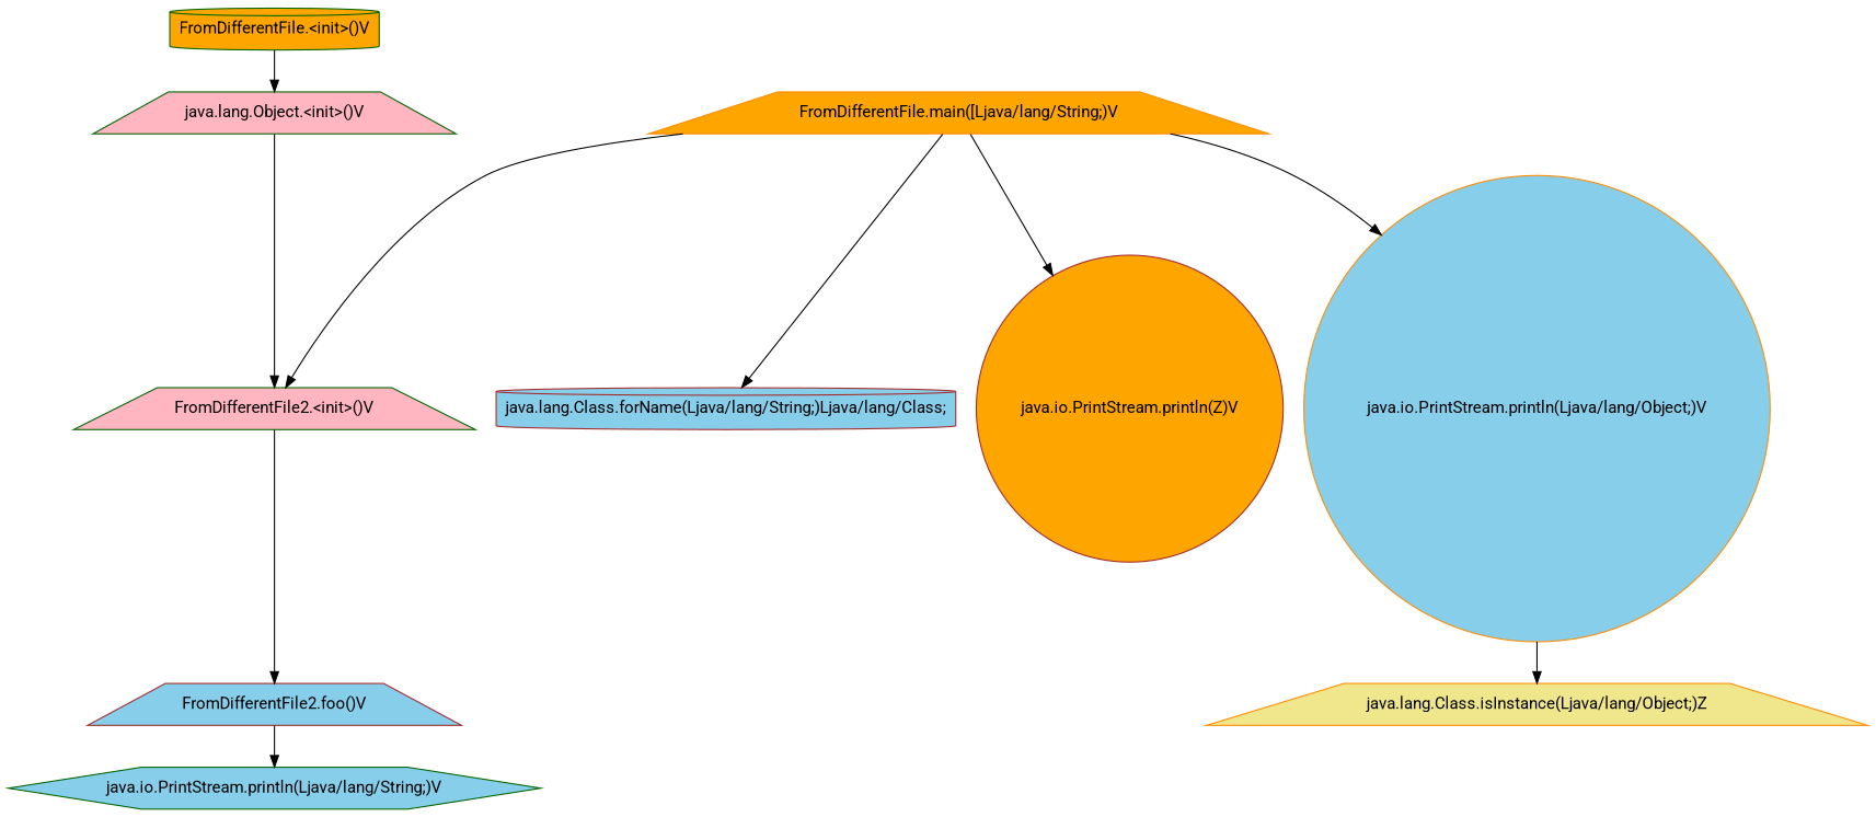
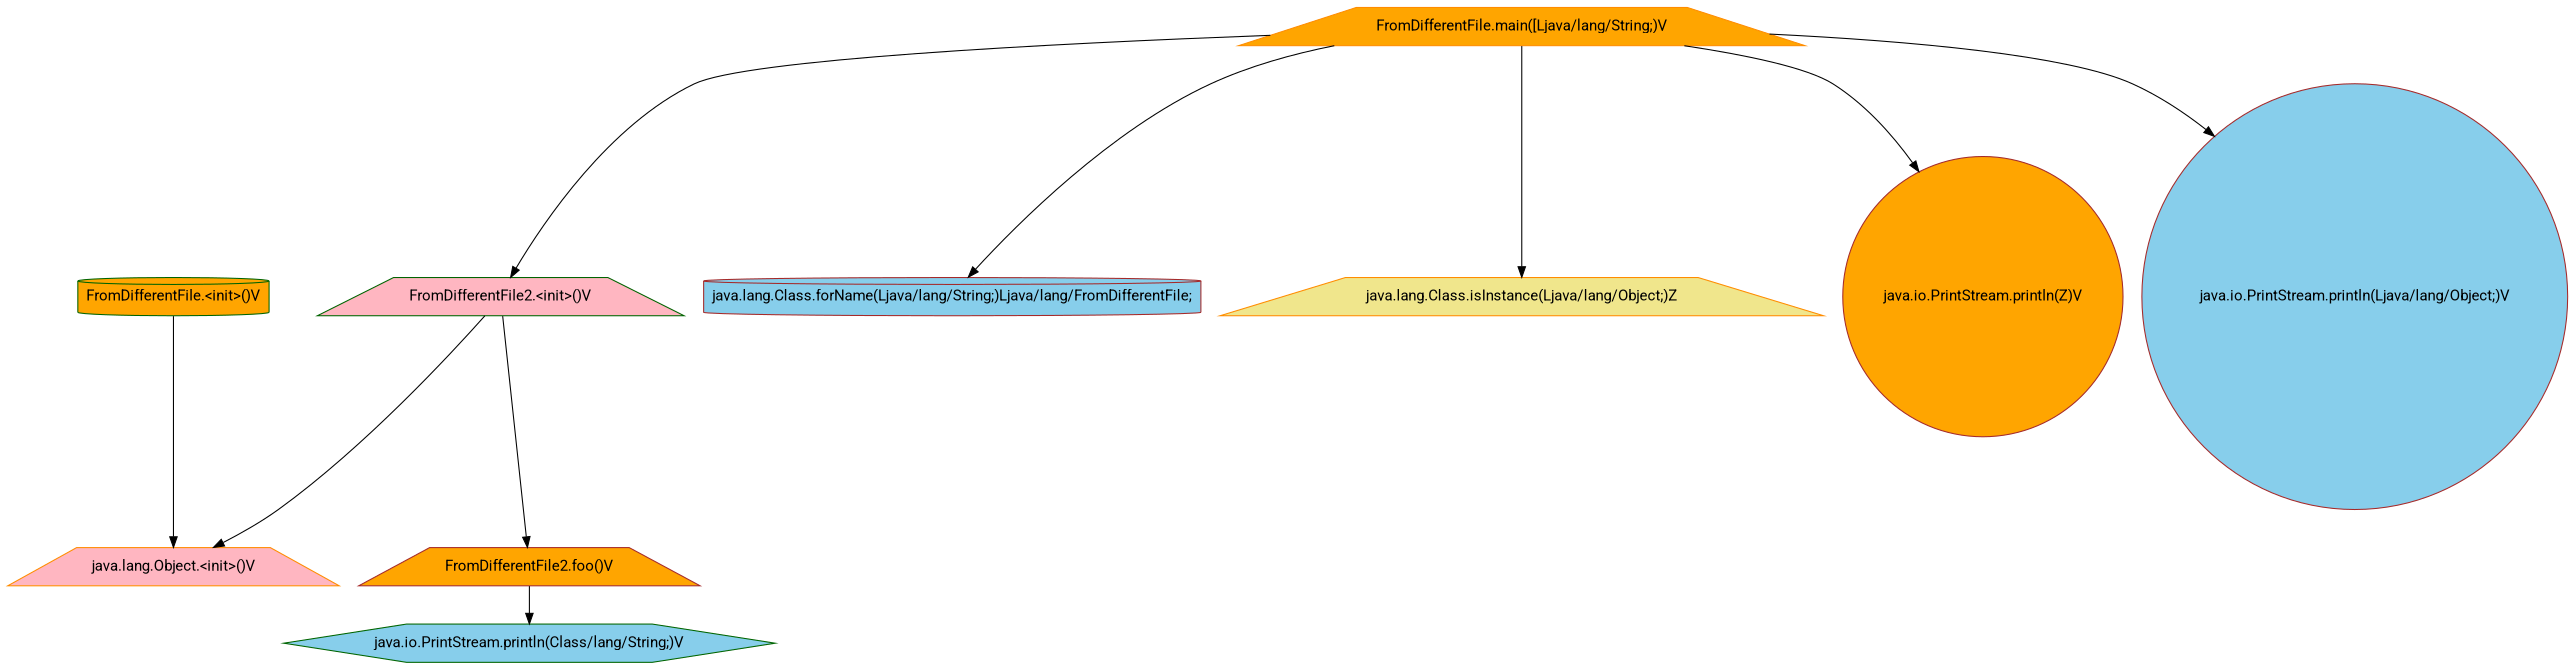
  digraph {
    fontname=Roboto
    rankdir=TB
    node [color=darkgreen fillcolor=skyblue fontname=Roboto shape=trapezium style=filled]
    edge [fontname=Roboto]
    n1 [fillcolor=lightpink label="FromDifferentFile2.<init>()V"]
-   n2 [fillcolor=lightpink label="java.lang.Object.<init>()V"]
-   n3 [color=brown label="FromDifferentFile2.foo()V"]
-   n4 [label="java.io.PrintStream.println(Ljava/lang/String;)V" shape=hexagon]
+   n2 [color=darkorange fillcolor=lightpink label="java.lang.Object.<init>()V"]
+   n3 [color=brown fillcolor=orange label="FromDifferentFile2.foo()V"]
+   n4 [label="java.io.PrintStream.println(Class/lang/String;)V" shape=hexagon]
    n5 [fillcolor=orange label="FromDifferentFile.<init>()V" shape=cylinder]
    n6 [color=darkorange fillcolor=orange label="FromDifferentFile.main([Ljava/lang/String;)V"]
-   n7 [color=brown label="java.lang.Class.forName(Ljava/lang/String;)Ljava/lang/Class;" shape=cylinder]
+   n7 [color=brown label="java.lang.Class.forName(Ljava/lang/String;)Ljava/lang/FromDifferentFile;" shape=cylinder]
    n8 [color=darkorange fillcolor=khaki label="java.lang.Class.isInstance(Ljava/lang/Object;)Z"]
    n9 [color=brown fillcolor=orange label="java.io.PrintStream.println(Z)V" shape=circle]
-   n10 [color=darkorange label="java.io.PrintStream.println(Ljava/lang/Object;)V" shape=circle]
-   n2 -> n1
+   n10 [color=brown label="java.io.PrintStream.println(Ljava/lang/Object;)V" shape=circle]
+   n1 -> n2
    n1 -> n3
    n3 -> n4
    n5 -> n2
    n6 -> n1
    n6 -> n7
-   n10 -> n8
+   n6 -> n8
    n6 -> n9
    n6 -> n10
  }
